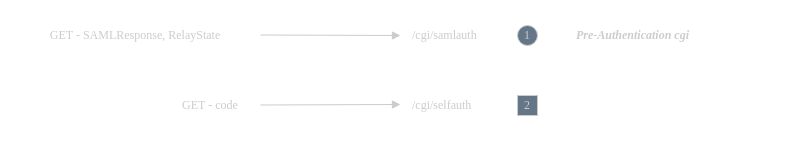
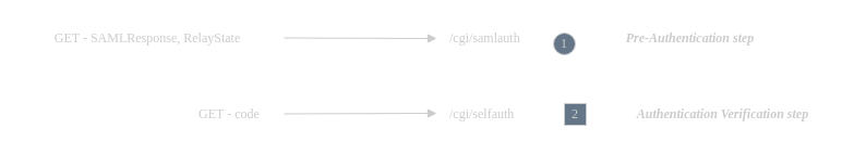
  <mxCell id="0" />
  <mxCell id="1" parent="0" />
  <mxCell id="2" value="GET - SAMLResponse, RelayState" style="text;html=1;strokeColor=none;fillColor=none;align=center;verticalAlign=middle;whiteSpace=wrap;rounded=0;fontFamily=Source Sans 3;fontColor=#CCCCCC;" parent="1" vertex="1"><mxGeometry x="20" y="20" width="230" height="30" as="geometry" /></mxCell>
  <mxCell id="3" value="GET - code" style="text;html=1;strokeColor=none;fillColor=none;align=center;verticalAlign=middle;whiteSpace=wrap;rounded=0;fontFamily=Source Sans 3;fontColor=#CCCCCC;" parent="1" vertex="1"><mxGeometry x="170" y="90" width="80" height="30" as="geometry" /></mxCell>
  <mxCell id="4" value="" style="endArrow=block;html=1;rounded=0;endFill=1;fontFamily=Source Sans 3;fontColor=#CCCCCC;strokeColor=#CCCCCC;" parent="1" edge="1"><mxGeometry width="50" height="50" relative="1" as="geometry"><mxPoint x="260" y="34.5" as="sourcePoint" /><mxPoint x="400" y="35" as="targetPoint" /></mxGeometry></mxCell>
  <mxCell id="5" value="" style="endArrow=block;html=1;rounded=0;endFill=1;fontFamily=Source Sans 3;fontColor=#CCCCCC;strokeColor=#CCCCCC;" parent="1" edge="1"><mxGeometry width="50" height="50" relative="1" as="geometry"><mxPoint x="260" y="104.5" as="sourcePoint" /><mxPoint x="400" y="104" as="targetPoint" /></mxGeometry></mxCell>
  <mxCell id="6" value="/cgi/samlauth" style="text;html=1;strokeColor=none;fillColor=none;align=left;verticalAlign=middle;whiteSpace=wrap;rounded=0;fontFamily=Source Sans 3;fontColor=#CCCCCC;" parent="1" vertex="1"><mxGeometry x="410" y="20" width="80" height="30" as="geometry" /></mxCell>
  <mxCell id="7" value="/cgi/selfauth" style="text;html=1;strokeColor=none;fillColor=none;align=left;verticalAlign=middle;whiteSpace=wrap;rounded=0;fontFamily=Source Sans 3;fontColor=#CCCCCC;" parent="1" vertex="1"><mxGeometry x="410" y="90" width="80" height="30" as="geometry" /></mxCell>
- <mxCell id="8" value="1" style="ellipse;whiteSpace=wrap;html=1;aspect=fixed;fillColor=#647687;fontColor=#CCCCCC;strokeColor=#CCCCCC;fontFamily=Source Sans 3;" parent="1" vertex="1"><mxGeometry x="517" y="25" width="20" height="20" as="geometry" /></mxCell>
+ <mxCell id="8" value="1" style="ellipse;whiteSpace=wrap;html=1;aspect=fixed;fillColor=#647687;fontColor=#CCCCCC;strokeColor=#CCCCCC;fontFamily=Source Sans 3;" parent="1" vertex="1"><mxGeometry x="507" y="30" width="20" height="20" as="geometry" /></mxCell>
  <mxCell id="9" value="2" style="whiteSpace=wrap;html=1;aspect=fixed;fillColor=#647687;fontColor=#CCCCCC;strokeColor=#CCCCCC;fontFamily=Source Sans 3;rounded=0;" parent="1" vertex="1"><mxGeometry x="517" y="95" width="20" height="20" as="geometry" /></mxCell>
- <mxCell id="10" value="Pre-Authentication cgi" style="text;html=1;align=center;verticalAlign=middle;resizable=0;points=[];autosize=1;strokeColor=none;fillColor=none;fontFamily=Source Sans 3;fontStyle=3;container=1;fontColor=#CCCCCC;" parent="1" vertex="1"><mxGeometry x="547" y="20" width="170" height="30" as="geometry" /></mxCell>
+ <mxCell id="10" value="Pre-Authentication step" style="text;html=1;align=center;verticalAlign=middle;resizable=0;points=[];autosize=1;strokeColor=none;fillColor=none;fontFamily=Source Sans 3;fontStyle=3;container=1;fontColor=#CCCCCC;" parent="1" vertex="1"><mxGeometry x="547" y="20" width="170" height="30" as="geometry" /></mxCell>
+ <mxCell id="11" value="Authentication Verification step" style="text;html=1;align=center;verticalAlign=middle;resizable=0;points=[];autosize=1;strokeColor=none;fillColor=none;fontFamily=Source Sans 3;fontStyle=3;fontColor=#CCCCCC;" parent="1" vertex="1"><mxGeometry x="552" y="90" width="220" height="30" as="geometry" /></mxCell>
